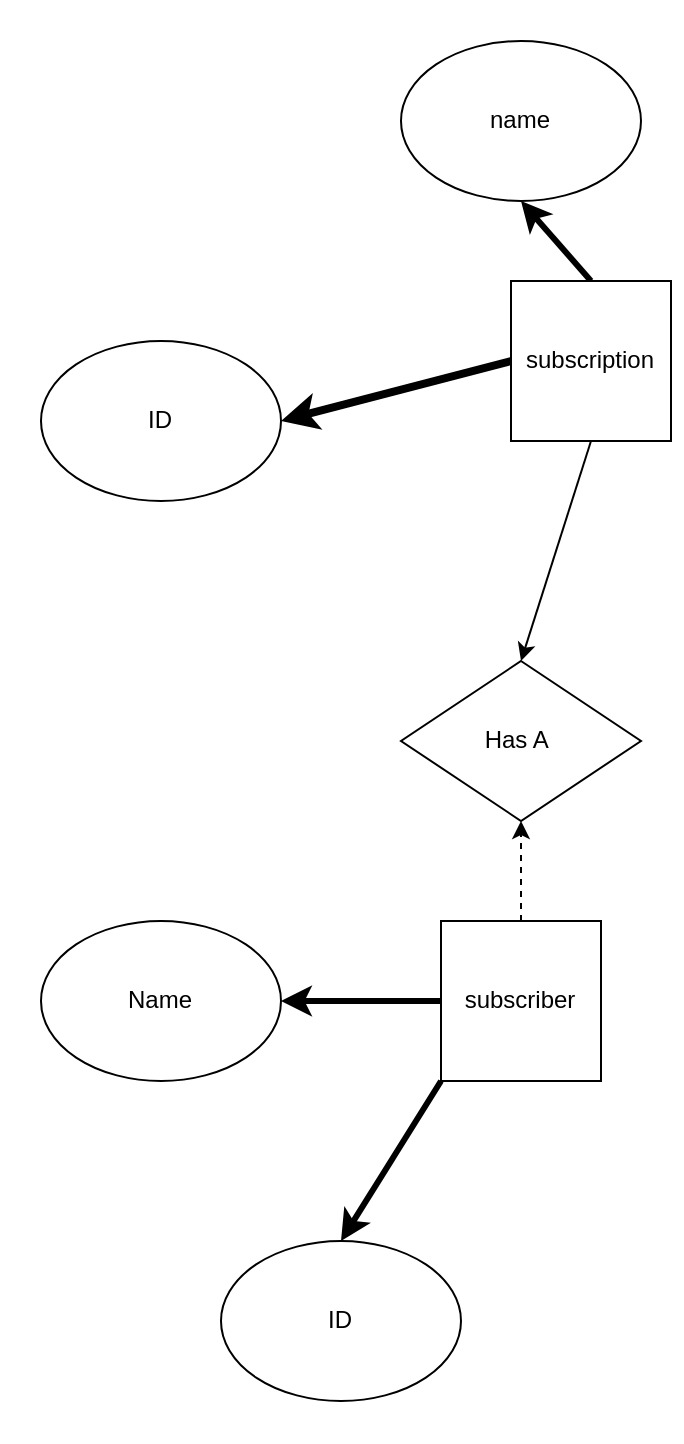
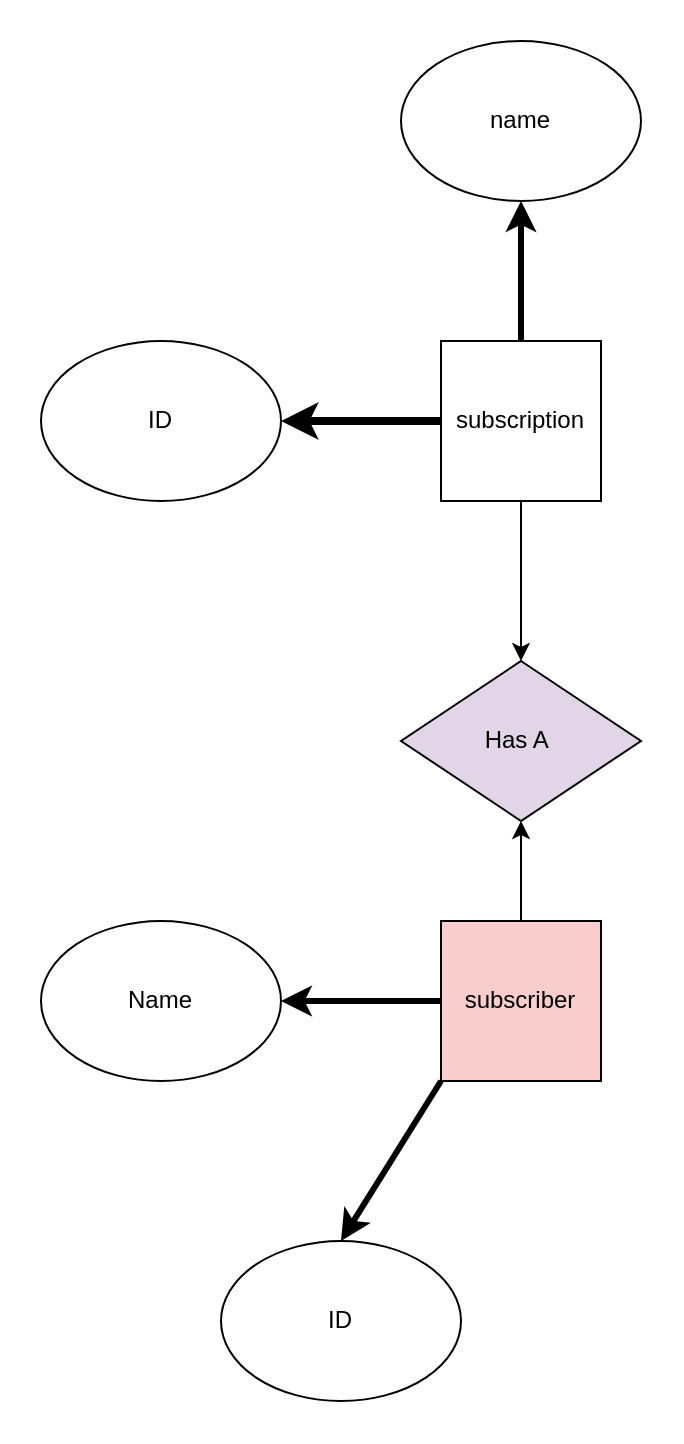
  <mxCell id="0" />
  <mxCell id="1" parent="0" />
- <mxCell id="2" style="edgeStyle=none;html=1;exitX=0.5;exitY=0;exitDx=0;exitDy=0;entryX=0.5;entryY=1;entryDx=0;entryDy=0;dashed=1;" parent="1" source="5" target="7" edge="1"><mxGeometry relative="1" as="geometry" /></mxCell>
+ <mxCell id="2" style="edgeStyle=none;html=1;exitX=0.5;exitY=0;exitDx=0;exitDy=0;entryX=0.5;entryY=1;entryDx=0;entryDy=0;" parent="1" source="5" target="7" edge="1"><mxGeometry relative="1" as="geometry" /></mxCell>
  <mxCell id="3" value="" style="edgeStyle=none;html=1;endArrow=classic;endFill=1;strokeWidth=3;" parent="1" source="5" target="14" edge="1"><mxGeometry relative="1" as="geometry" /></mxCell>
  <mxCell id="4" style="edgeStyle=none;html=1;exitX=0;exitY=1;exitDx=0;exitDy=0;entryX=0.5;entryY=0;entryDx=0;entryDy=0;endArrow=classic;endFill=1;strokeWidth=3;" edge="1" parent="1" source="5" target="13"><mxGeometry relative="1" as="geometry" /></mxCell>
- <mxCell id="5" value="subscriber&lt;br&gt;" style="whiteSpace=wrap;html=1;aspect=fixed;" parent="1" vertex="1"><mxGeometry x="220" y="460" width="80" height="80" as="geometry" /></mxCell>
+ <mxCell id="5" value="subscriber&lt;br&gt;" style="whiteSpace=wrap;html=1;aspect=fixed;fillColor=#f8cecc;" parent="1" vertex="1"><mxGeometry x="220" y="460" width="80" height="80" as="geometry" /></mxCell>
  <mxCell id="6" value="ID" style="ellipse;whiteSpace=wrap;html=1;" parent="1" vertex="1"><mxGeometry x="20" y="170" width="120" height="80" as="geometry" /></mxCell>
- <mxCell id="7" value="Has A&amp;nbsp;" style="rhombus;whiteSpace=wrap;html=1;" parent="1" vertex="1"><mxGeometry x="200" y="330" width="120" height="80" as="geometry" /></mxCell>
+ <mxCell id="7" value="Has A&amp;nbsp;" style="rhombus;whiteSpace=wrap;html=1;fillColor=#e1d5e7;" parent="1" vertex="1"><mxGeometry x="200" y="330" width="120" height="80" as="geometry" /></mxCell>
  <mxCell id="8" style="edgeStyle=none;html=1;exitX=0.5;exitY=0;exitDx=0;exitDy=0;entryX=0.5;entryY=1;entryDx=0;entryDy=0;endArrow=classic;endFill=1;strokeWidth=3;" parent="1" source="11" target="12" edge="1"><mxGeometry relative="1" as="geometry" /></mxCell>
  <mxCell id="9" style="edgeStyle=none;html=1;exitX=0;exitY=0.5;exitDx=0;exitDy=0;entryX=1;entryY=0.5;entryDx=0;entryDy=0;strokeWidth=4;" parent="1" source="11" target="6" edge="1"><mxGeometry relative="1" as="geometry" /></mxCell>
  <mxCell id="10" style="edgeStyle=none;html=1;exitX=0.5;exitY=1;exitDx=0;exitDy=0;entryX=0.5;entryY=0;entryDx=0;entryDy=0;" parent="1" source="11" target="7" edge="1"><mxGeometry relative="1" as="geometry" /></mxCell>
- <mxCell id="11" value="subscription" style="whiteSpace=wrap;html=1;aspect=fixed;" parent="1" vertex="1"><mxGeometry x="255" y="140" width="80" height="80" as="geometry" /></mxCell>
+ <mxCell id="11" value="subscription" style="whiteSpace=wrap;html=1;aspect=fixed;" parent="1" vertex="1"><mxGeometry x="220" y="170" width="80" height="80" as="geometry" /></mxCell>
  <mxCell id="12" value="name" style="ellipse;whiteSpace=wrap;html=1;" parent="1" vertex="1"><mxGeometry x="200" y="20" width="120" height="80" as="geometry" /></mxCell>
  <mxCell id="13" value="ID" style="ellipse;whiteSpace=wrap;html=1;" parent="1" vertex="1"><mxGeometry x="110" y="620" width="120" height="80" as="geometry" /></mxCell>
  <mxCell id="14" value="Name" style="ellipse;whiteSpace=wrap;html=1;" parent="1" vertex="1"><mxGeometry x="20" y="460" width="120" height="80" as="geometry" /></mxCell>
